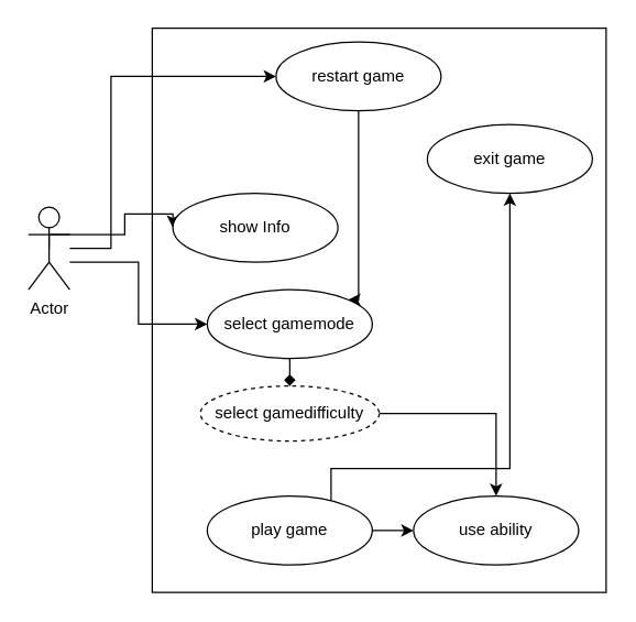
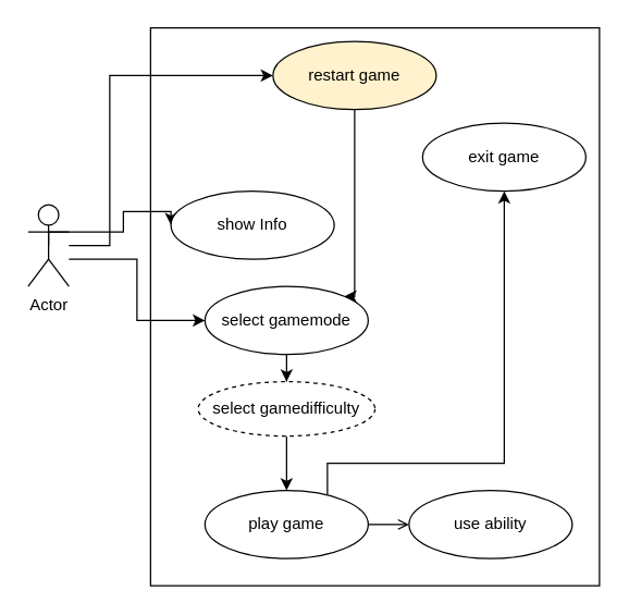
  <mxCell id="0" />
  <mxCell id="1" parent="0" />
  <mxCell id="2" value="" style="rounded=0;whiteSpace=wrap;html=1;" vertex="1" parent="1"><mxGeometry x="110" y="20" width="330" height="410" as="geometry" /></mxCell>
  <mxCell id="3" style="edgeStyle=orthogonalEdgeStyle;rounded=0;orthogonalLoop=1;jettySize=auto;html=1;entryX=0;entryY=0.5;entryDx=0;entryDy=0;" edge="1" parent="1" source="5" target="9"><mxGeometry relative="1" as="geometry"><Array as="points"><mxPoint x="100" y="190" /><mxPoint x="100" y="235" /></Array></mxGeometry></mxCell>
  <mxCell id="4" style="edgeStyle=orthogonalEdgeStyle;rounded=0;orthogonalLoop=1;jettySize=auto;html=1;entryX=0;entryY=0.5;entryDx=0;entryDy=0;" edge="1" parent="1" source="5" target="17"><mxGeometry relative="1" as="geometry"><Array as="points"><mxPoint x="80" y="180" /><mxPoint x="80" y="55" /></Array></mxGeometry></mxCell>
  <mxCell id="5" value="Actor" style="shape=umlActor;verticalLabelPosition=bottom;verticalAlign=top;html=1;outlineConnect=0;" vertex="1" parent="1"><mxGeometry x="20" y="150" width="30" height="60" as="geometry" /></mxCell>
  <mxCell id="6" style="edgeStyle=orthogonalEdgeStyle;rounded=0;orthogonalLoop=1;jettySize=auto;html=1;exitX=0.5;exitY=0.5;exitDx=0;exitDy=0;exitPerimeter=0;entryX=0;entryY=0.5;entryDx=0;entryDy=0;" edge="1" parent="1" source="5" target="7"><mxGeometry relative="1" as="geometry"><Array as="points"><mxPoint x="35" y="170" /><mxPoint x="90" y="170" /><mxPoint x="90" y="155" /></Array></mxGeometry></mxCell>
  <mxCell id="7" value="show Info" style="ellipse;whiteSpace=wrap;html=1;" vertex="1" parent="1"><mxGeometry x="125" y="140" width="120" height="50" as="geometry" /></mxCell>
- <mxCell id="8" style="edgeStyle=orthogonalEdgeStyle;rounded=0;orthogonalLoop=1;jettySize=auto;html=1;entryX=0.5;entryY=0;entryDx=0;entryDy=0;endArrow=diamond;" edge="1" parent="1" source="9" target="11"><mxGeometry relative="1" as="geometry" /></mxCell>
+ <mxCell id="8" style="edgeStyle=orthogonalEdgeStyle;rounded=0;orthogonalLoop=1;jettySize=auto;html=1;entryX=0.5;entryY=0;entryDx=0;entryDy=0;" edge="1" parent="1" source="9" target="11"><mxGeometry relative="1" as="geometry" /></mxCell>
  <mxCell id="9" value="select gamemode" style="ellipse;whiteSpace=wrap;html=1;" vertex="1" parent="1"><mxGeometry x="150" y="210" width="120" height="50" as="geometry" /></mxCell>
- <mxCell id="10" style="edgeStyle=orthogonalEdgeStyle;rounded=0;orthogonalLoop=1;jettySize=auto;html=1;" edge="1" parent="1" source="11" target="15"><mxGeometry relative="1" as="geometry" /></mxCell>
+ <mxCell id="10" style="edgeStyle=orthogonalEdgeStyle;rounded=0;orthogonalLoop=1;jettySize=auto;html=1;entryX=0.5;entryY=0;entryDx=0;entryDy=0;" edge="1" parent="1" source="11" target="14"><mxGeometry relative="1" as="geometry" /></mxCell>
  <mxCell id="11" value="select gamedifficulty" style="ellipse;whiteSpace=wrap;html=1;dashed=1;" vertex="1" parent="1"><mxGeometry x="145" y="280" width="130" height="40" as="geometry" /></mxCell>
- <mxCell id="12" style="edgeStyle=orthogonalEdgeStyle;rounded=0;orthogonalLoop=1;jettySize=auto;html=1;entryX=0;entryY=0.5;entryDx=0;entryDy=0;" edge="1" parent="1" source="14" target="15"><mxGeometry relative="1" as="geometry" /></mxCell>
+ <mxCell id="12" style="edgeStyle=orthogonalEdgeStyle;rounded=0;orthogonalLoop=1;jettySize=auto;html=1;entryX=0;entryY=0.5;entryDx=0;entryDy=0;endArrow=open;" edge="1" parent="1" source="14" target="15"><mxGeometry relative="1" as="geometry" /></mxCell>
  <mxCell id="13" style="edgeStyle=orthogonalEdgeStyle;rounded=0;orthogonalLoop=1;jettySize=auto;html=1;entryX=0.5;entryY=1;entryDx=0;entryDy=0;" edge="1" parent="1" source="14" target="18"><mxGeometry relative="1" as="geometry"><Array as="points"><mxPoint x="240" y="340" /><mxPoint x="370" y="340" /></Array></mxGeometry></mxCell>
  <mxCell id="14" value="play game" style="ellipse;whiteSpace=wrap;html=1;" vertex="1" parent="1"><mxGeometry x="150" y="360" width="120" height="50" as="geometry" /></mxCell>
  <mxCell id="15" value="use ability" style="ellipse;whiteSpace=wrap;html=1;" vertex="1" parent="1"><mxGeometry x="300" y="360" width="120" height="50" as="geometry" /></mxCell>
  <mxCell id="16" style="edgeStyle=orthogonalEdgeStyle;rounded=0;orthogonalLoop=1;jettySize=auto;html=1;entryX=1;entryY=0;entryDx=0;entryDy=0;" edge="1" parent="1" source="17" target="9"><mxGeometry relative="1" as="geometry"><Array as="points"><mxPoint x="260" y="217" /></Array></mxGeometry></mxCell>
- <mxCell id="17" value="restart game" style="ellipse;whiteSpace=wrap;html=1;" vertex="1" parent="1"><mxGeometry x="200" y="30" width="120" height="50" as="geometry" /></mxCell>
+ <mxCell id="17" value="restart game" style="ellipse;whiteSpace=wrap;html=1;fillColor=#fff2cc;" vertex="1" parent="1"><mxGeometry x="200" y="30" width="120" height="50" as="geometry" /></mxCell>
  <mxCell id="18" value="exit game" style="ellipse;whiteSpace=wrap;html=1;" vertex="1" parent="1"><mxGeometry x="310" y="90" width="120" height="50" as="geometry" /></mxCell>
